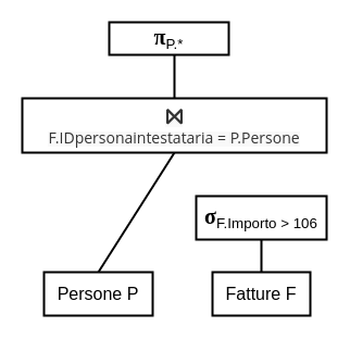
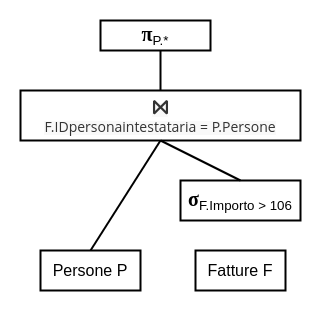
  <mxCell id="0" />
  <mxCell id="1" parent="0" />
  <mxCell id="2" value="&lt;font&gt;&lt;font face=&quot;Times New Roman&quot; style=&quot;font-size: 20px&quot;&gt;&lt;b&gt;π&lt;/b&gt;&lt;/font&gt;&lt;span style=&quot;font-size: 16px&quot;&gt;&lt;sub&gt;P.*&lt;/sub&gt;&lt;/span&gt;&lt;/font&gt;" style="text;html=1;fillColor=none;align=center;verticalAlign=middle;whiteSpace=wrap;rounded=0;strokeColor=#000000;strokeWidth=2;" vertex="1" parent="1"><mxGeometry x="100" y="20" width="110" height="30" as="geometry" /></mxCell>
  <mxCell id="3" value="" style="endArrow=none;html=1;strokeWidth=2;exitX=0.5;exitY=0;exitDx=0;exitDy=0;" edge="1" parent="1" source="6"><mxGeometry width="50" height="50" relative="1" as="geometry"><mxPoint x="160" y="80" as="sourcePoint" /><mxPoint x="160" y="50" as="targetPoint" /></mxGeometry></mxCell>
  <mxCell id="4" value="&lt;font style=&quot;font-size: 16px&quot;&gt;Persone P&lt;/font&gt;" style="text;html=1;fillColor=none;align=center;verticalAlign=middle;whiteSpace=wrap;rounded=0;strokeColor=#000000;strokeWidth=2;" vertex="1" parent="1"><mxGeometry x="40" y="250" width="100" height="40" as="geometry" /></mxCell>
  <mxCell id="5" value="&lt;font style=&quot;font-size: 16px&quot;&gt;Fatture F&lt;/font&gt;" style="text;html=1;fillColor=none;align=center;verticalAlign=middle;whiteSpace=wrap;rounded=0;strokeColor=#000000;strokeWidth=2;" vertex="1" parent="1"><mxGeometry x="195" y="250" width="90" height="40" as="geometry" /></mxCell>
  <mxCell id="6" value="&lt;span style=&quot;text-align: left ; background-color: rgb(249 , 249 , 249)&quot;&gt;&lt;font color=&quot;#333333&quot; face=&quot;Times New Roman&quot; size=&quot;1&quot;&gt;&lt;b style=&quot;font-size: 20px&quot;&gt;⨝&lt;/b&gt;&lt;/font&gt;&lt;br&gt;&lt;font color=&quot;#333333&quot; face=&quot;Open Sans, Helvetica Neue, Helvetica, Arial, sans-serif&quot;&gt;&lt;span style=&quot;font-size: 14px&quot;&gt;F.IDpersonaintestataria = P.Persone&lt;/span&gt;&lt;/font&gt;&lt;br&gt;&lt;/span&gt;" style="text;html=1;fillColor=none;align=center;verticalAlign=middle;whiteSpace=wrap;rounded=0;strokeColor=#000000;strokeWidth=2;" vertex="1" parent="1"><mxGeometry x="20" y="90" width="280" height="50" as="geometry" /></mxCell>
  <mxCell id="7" value="&lt;font&gt;&lt;b&gt;&lt;font style=&quot;font-size: 20px&quot; face=&quot;Times New Roman&quot;&gt;σ&lt;/font&gt;&lt;/b&gt;&lt;span style=&quot;font-size: 16px&quot;&gt;&lt;sub&gt;F.Importo &amp;gt; 106&lt;/sub&gt;&lt;/span&gt;&lt;/font&gt;" style="text;html=1;fillColor=none;align=center;verticalAlign=middle;whiteSpace=wrap;rounded=0;strokeColor=#000000;strokeWidth=2;" vertex="1" parent="1"><mxGeometry x="180" y="180" width="120" height="40" as="geometry" /></mxCell>
  <mxCell id="8" value="" style="endArrow=none;html=1;strokeWidth=2;exitX=0.5;exitY=0;exitDx=0;exitDy=0;" edge="1" parent="1" source="4"><mxGeometry width="50" height="50" relative="1" as="geometry"><mxPoint x="170" y="100" as="sourcePoint" /><mxPoint x="160" y="140" as="targetPoint" /></mxGeometry></mxCell>
- <mxCell id="9" value="" style="endArrow=none;html=1;strokeWidth=2;exitX=0.5;exitY=0;exitDx=0;exitDy=0;" edge="1" parent="1" source="5" target="7"><mxGeometry width="50" height="50" relative="1" as="geometry"><mxPoint x="180" y="110" as="sourcePoint" /><mxPoint x="180" y="70" as="targetPoint" /></mxGeometry></mxCell>
+ <mxCell id="10" value="" style="endArrow=none;html=1;strokeWidth=2;exitX=0.5;exitY=0;exitDx=0;exitDy=0;entryX=0.5;entryY=1;entryDx=0;entryDy=0;" edge="1" parent="1" source="7" target="6"><mxGeometry width="50" height="50" relative="1" as="geometry"><mxPoint x="190" y="120" as="sourcePoint" /><mxPoint x="190" y="80" as="targetPoint" /></mxGeometry></mxCell>
